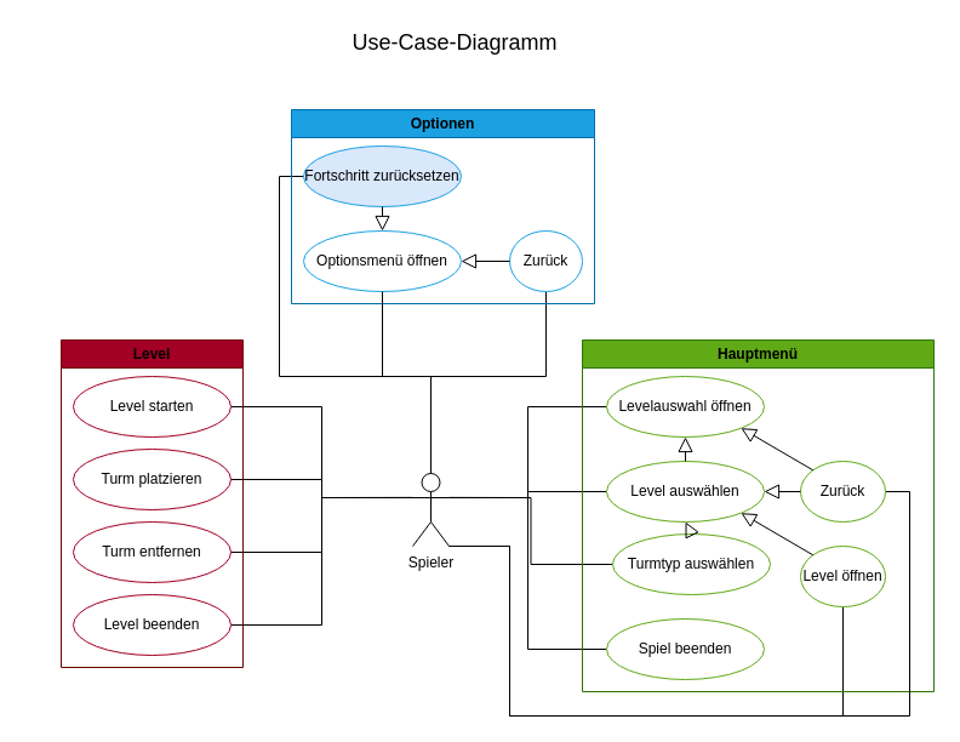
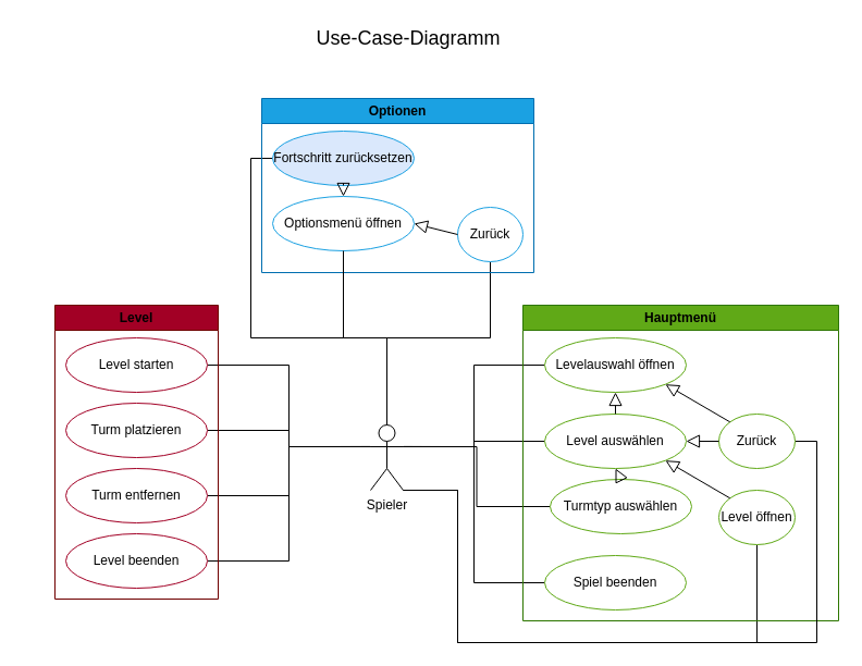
  <mxCell id="0" />
  <mxCell id="1" parent="0" />
  <mxCell id="2" style="edgeStyle=orthogonalEdgeStyle;rounded=0;orthogonalLoop=1;jettySize=auto;html=1;exitX=1;exitY=0.333;exitDx=0;exitDy=0;exitPerimeter=0;entryX=0;entryY=0.5;entryDx=0;entryDy=0;endArrow=none;endFill=0;" parent="1" source="13" target="15" edge="1"><mxGeometry relative="1" as="geometry" /></mxCell>
  <mxCell id="3" style="edgeStyle=orthogonalEdgeStyle;rounded=0;orthogonalLoop=1;jettySize=auto;html=1;exitX=1;exitY=0.333;exitDx=0;exitDy=0;exitPerimeter=0;entryX=0;entryY=0.5;entryDx=0;entryDy=0;endArrow=none;endFill=0;" parent="1" source="13" target="16" edge="1"><mxGeometry relative="1" as="geometry" /></mxCell>
  <mxCell id="4" style="edgeStyle=orthogonalEdgeStyle;rounded=0;orthogonalLoop=1;jettySize=auto;html=1;exitX=1;exitY=0.333;exitDx=0;exitDy=0;exitPerimeter=0;entryX=0;entryY=0.5;entryDx=0;entryDy=0;endArrow=none;endFill=0;" parent="1" source="13" target="17" edge="1"><mxGeometry relative="1" as="geometry" /></mxCell>
  <mxCell id="5" style="edgeStyle=orthogonalEdgeStyle;rounded=0;orthogonalLoop=1;jettySize=auto;html=1;exitX=1;exitY=0.333;exitDx=0;exitDy=0;exitPerimeter=0;entryX=0;entryY=0.5;entryDx=0;entryDy=0;endArrow=none;endFill=0;" parent="1" source="13" target="18" edge="1"><mxGeometry relative="1" as="geometry" /></mxCell>
  <mxCell id="6" style="edgeStyle=orthogonalEdgeStyle;rounded=0;orthogonalLoop=1;jettySize=auto;html=1;exitX=1;exitY=1;exitDx=0;exitDy=0;exitPerimeter=0;entryX=0.5;entryY=1;entryDx=0;entryDy=0;endArrow=none;endFill=0;" parent="1" source="13" target="21" edge="1"><mxGeometry relative="1" as="geometry"><Array as="points"><mxPoint x="420" y="450" /><mxPoint x="420" y="590" /><mxPoint x="695" y="590" /></Array></mxGeometry></mxCell>
  <mxCell id="7" style="edgeStyle=orthogonalEdgeStyle;rounded=0;orthogonalLoop=1;jettySize=auto;html=1;exitX=0.5;exitY=0;exitDx=0;exitDy=0;exitPerimeter=0;entryX=0.5;entryY=1;entryDx=0;entryDy=0;endArrow=none;endFill=0;" parent="1" source="13" target="34" edge="1"><mxGeometry relative="1" as="geometry"><Array as="points"><mxPoint x="355" y="310" /><mxPoint x="450" y="310" /></Array></mxGeometry></mxCell>
  <mxCell id="8" style="edgeStyle=orthogonalEdgeStyle;rounded=0;orthogonalLoop=1;jettySize=auto;html=1;exitX=0.5;exitY=0;exitDx=0;exitDy=0;exitPerimeter=0;entryX=0;entryY=0.5;entryDx=0;entryDy=0;endArrow=none;endFill=0;" parent="1" source="13" target="36" edge="1"><mxGeometry relative="1" as="geometry"><Array as="points"><mxPoint x="355" y="310" /><mxPoint x="230" y="310" /><mxPoint x="230" y="145" /></Array></mxGeometry></mxCell>
  <mxCell id="9" style="edgeStyle=orthogonalEdgeStyle;rounded=0;orthogonalLoop=1;jettySize=auto;html=1;exitX=0;exitY=0.333;exitDx=0;exitDy=0;exitPerimeter=0;entryX=1;entryY=0.5;entryDx=0;entryDy=0;endArrow=none;endFill=0;" parent="1" source="13" target="28" edge="1"><mxGeometry relative="1" as="geometry" /></mxCell>
  <mxCell id="10" style="edgeStyle=orthogonalEdgeStyle;rounded=0;orthogonalLoop=1;jettySize=auto;html=1;exitX=0;exitY=0.333;exitDx=0;exitDy=0;exitPerimeter=0;entryX=1;entryY=0.5;entryDx=0;entryDy=0;endArrow=none;endFill=0;" parent="1" source="13" target="29" edge="1"><mxGeometry relative="1" as="geometry" /></mxCell>
  <mxCell id="11" style="edgeStyle=orthogonalEdgeStyle;rounded=0;orthogonalLoop=1;jettySize=auto;html=1;exitX=0;exitY=0.333;exitDx=0;exitDy=0;exitPerimeter=0;entryX=1;entryY=0.5;entryDx=0;entryDy=0;endArrow=none;endFill=0;" parent="1" source="13" target="30" edge="1"><mxGeometry relative="1" as="geometry" /></mxCell>
  <mxCell id="12" style="edgeStyle=orthogonalEdgeStyle;rounded=0;orthogonalLoop=1;jettySize=auto;html=1;exitX=0;exitY=0.333;exitDx=0;exitDy=0;exitPerimeter=0;entryX=1;entryY=0.5;entryDx=0;entryDy=0;endArrow=none;endFill=0;" parent="1" source="13" target="31" edge="1"><mxGeometry relative="1" as="geometry" /></mxCell>
  <mxCell id="13" value="Spieler" style="shape=umlActor;verticalLabelPosition=bottom;verticalAlign=top;html=1;" parent="1" vertex="1"><mxGeometry x="340" y="390" width="30" height="60" as="geometry" /></mxCell>
  <mxCell id="14" value="Hauptmenü" style="swimlane;whiteSpace=wrap;html=1;fillColor=#60a917;fontColor=#000000;strokeColor=#2D7600;" parent="1" vertex="1"><mxGeometry x="480" y="280" width="290" height="290" as="geometry" /></mxCell>
  <mxCell id="15" value="Levelauswahl öffnen" style="ellipse;whiteSpace=wrap;html=1;strokeColor=#60A917;" parent="14" vertex="1"><mxGeometry x="20" y="30" width="130" height="50" as="geometry" /></mxCell>
  <mxCell id="16" value="Level auswählen" style="ellipse;whiteSpace=wrap;html=1;strokeColor=#60A917;" parent="14" vertex="1"><mxGeometry x="20" y="100" width="130" height="50" as="geometry" /></mxCell>
  <mxCell id="17" value="Turmtyp auswählen" style="ellipse;whiteSpace=wrap;html=1;strokeColor=#60A917;" parent="14" vertex="1"><mxGeometry x="25" y="160" width="130" height="50" as="geometry" /></mxCell>
  <mxCell id="18" value="Spiel beenden" style="ellipse;whiteSpace=wrap;html=1;strokeColor=#60A917;" parent="14" vertex="1"><mxGeometry x="20" y="230" width="130" height="50" as="geometry" /></mxCell>
  <mxCell id="19" style="edgeStyle=orthogonalEdgeStyle;rounded=0;orthogonalLoop=1;jettySize=auto;html=1;exitX=1;exitY=0.5;exitDx=0;exitDy=0;endArrow=none;endFill=0;" parent="14" source="20" edge="1"><mxGeometry relative="1" as="geometry"><mxPoint x="-110" y="170" as="targetPoint" /><Array as="points"><mxPoint x="270" y="125" /><mxPoint x="270" y="310" /><mxPoint x="-60" y="310" /><mxPoint x="-60" y="170" /></Array></mxGeometry></mxCell>
  <mxCell id="20" value="Zurück" style="ellipse;whiteSpace=wrap;html=1;strokeColor=#60A917;" parent="14" vertex="1"><mxGeometry x="180" y="100" width="70" height="50" as="geometry" /></mxCell>
  <mxCell id="21" value="Level öffnen" style="ellipse;whiteSpace=wrap;html=1;strokeColor=#60A917;" parent="14" vertex="1"><mxGeometry x="180" y="170" width="70" height="50" as="geometry" /></mxCell>
  <mxCell id="22" value="" style="endArrow=block;endSize=10;endFill=0;html=1;rounded=0;entryX=0.5;entryY=1;entryDx=0;entryDy=0;exitX=0.5;exitY=0;exitDx=0;exitDy=0;" parent="14" source="17" target="16" edge="1"><mxGeometry y="20" width="160" relative="1" as="geometry"><mxPoint x="-180" y="230" as="sourcePoint" /><mxPoint x="-20" y="230" as="targetPoint" /><mxPoint as="offset" /></mxGeometry></mxCell>
  <mxCell id="23" value="" style="endArrow=block;endSize=10;endFill=0;html=1;rounded=0;entryX=0.5;entryY=1;entryDx=0;entryDy=0;exitX=0.5;exitY=0;exitDx=0;exitDy=0;" parent="14" source="16" target="15" edge="1"><mxGeometry y="20" width="160" relative="1" as="geometry"><mxPoint x="95" y="180" as="sourcePoint" /><mxPoint x="95" y="160" as="targetPoint" /><mxPoint as="offset" /></mxGeometry></mxCell>
  <mxCell id="24" value="" style="endArrow=block;endSize=10;endFill=0;html=1;rounded=0;entryX=1;entryY=0.5;entryDx=0;entryDy=0;exitX=0;exitY=0.5;exitDx=0;exitDy=0;" parent="14" source="20" target="16" edge="1"><mxGeometry y="20" width="160" relative="1" as="geometry"><mxPoint x="95" y="110" as="sourcePoint" /><mxPoint x="95" y="90" as="targetPoint" /><mxPoint as="offset" /></mxGeometry></mxCell>
  <mxCell id="25" value="" style="endArrow=block;endSize=10;endFill=0;html=1;rounded=0;entryX=1;entryY=1;entryDx=0;entryDy=0;exitX=0;exitY=0;exitDx=0;exitDy=0;" parent="14" source="20" target="15" edge="1"><mxGeometry y="20" width="160" relative="1" as="geometry"><mxPoint x="190" y="135" as="sourcePoint" /><mxPoint x="160" y="135" as="targetPoint" /><mxPoint as="offset" /></mxGeometry></mxCell>
  <mxCell id="26" value="" style="endArrow=block;endSize=10;endFill=0;html=1;rounded=0;entryX=1;entryY=1;entryDx=0;entryDy=0;exitX=0;exitY=0;exitDx=0;exitDy=0;" parent="14" source="21" target="16" edge="1"><mxGeometry y="20" width="160" relative="1" as="geometry"><mxPoint x="200" y="145" as="sourcePoint" /><mxPoint x="170" y="145" as="targetPoint" /><mxPoint as="offset" /></mxGeometry></mxCell>
  <mxCell id="27" value="Level" style="swimlane;whiteSpace=wrap;html=1;fillColor=#a20025;fontColor=#000000;strokeColor=#6F0000;" parent="1" vertex="1"><mxGeometry x="50" y="280" width="150" height="270" as="geometry" /></mxCell>
  <mxCell id="28" value="Level starten" style="ellipse;whiteSpace=wrap;html=1;strokeColor=#A20025;" parent="27" vertex="1"><mxGeometry x="10" y="30" width="130" height="50" as="geometry" /></mxCell>
  <mxCell id="29" value="Turm platzieren" style="ellipse;whiteSpace=wrap;html=1;strokeColor=#A20025;" parent="27" vertex="1"><mxGeometry x="10" y="90" width="130" height="50" as="geometry" /></mxCell>
  <mxCell id="30" value="Turm entfernen" style="ellipse;whiteSpace=wrap;html=1;strokeColor=#A20025;" parent="27" vertex="1"><mxGeometry x="10" y="150" width="130" height="50" as="geometry" /></mxCell>
  <mxCell id="31" value="Level beenden" style="ellipse;whiteSpace=wrap;html=1;strokeColor=#A20025;" parent="27" vertex="1"><mxGeometry x="10" y="210" width="130" height="50" as="geometry" /></mxCell>
  <mxCell id="32" value="Optionen" style="swimlane;whiteSpace=wrap;html=1;fillColor=#1ba1e2;fontColor=#000000;strokeColor=#006EAF;" parent="1" vertex="1"><mxGeometry x="240" y="90" width="250" height="160" as="geometry" /></mxCell>
- <mxCell id="33" value="Optionsmenü öffnen" style="ellipse;whiteSpace=wrap;html=1;strokeColor=#1BA1E2;" parent="32" vertex="1"><mxGeometry x="10" y="100" width="130" height="50" as="geometry" /></mxCell>
+ <mxCell id="33" value="Optionsmenü öffnen" style="ellipse;whiteSpace=wrap;html=1;strokeColor=#1BA1E2;" parent="32" vertex="1"><mxGeometry x="10" y="90" width="130" height="50" as="geometry" /></mxCell>
  <mxCell id="34" value="Zurück" style="ellipse;whiteSpace=wrap;html=1;strokeColor=#1BA1E2;" parent="32" vertex="1"><mxGeometry x="180" y="100" width="60" height="50" as="geometry" /></mxCell>
  <mxCell id="35" value="" style="endArrow=block;endSize=10;endFill=0;html=1;rounded=0;entryX=1;entryY=0.5;entryDx=0;entryDy=0;exitX=0;exitY=0.5;exitDx=0;exitDy=0;" parent="32" source="34" target="33" edge="1"><mxGeometry y="20" width="160" relative="1" as="geometry"><mxPoint x="365" y="-170" as="sourcePoint" /><mxPoint x="365" y="-190" as="targetPoint" /><mxPoint as="offset" /></mxGeometry></mxCell>
  <mxCell id="36" value="Fortschritt zurücksetzen" style="ellipse;whiteSpace=wrap;html=1;strokeColor=#1BA1E2;fillColor=#dae8fc;" parent="1" vertex="1"><mxGeometry x="250" y="120" width="130" height="50" as="geometry" /></mxCell>
  <mxCell id="37" value="" style="endArrow=block;endSize=10;endFill=0;html=1;rounded=0;entryX=0.5;entryY=0;entryDx=0;entryDy=0;exitX=0.5;exitY=1;exitDx=0;exitDy=0;" parent="1" source="36" target="33" edge="1"><mxGeometry y="20" width="160" relative="1" as="geometry"><mxPoint x="430" y="155" as="sourcePoint" /><mxPoint x="390" y="155" as="targetPoint" /><mxPoint as="offset" /></mxGeometry></mxCell>
  <mxCell id="38" style="edgeStyle=orthogonalEdgeStyle;rounded=0;orthogonalLoop=1;jettySize=auto;html=1;exitX=0.5;exitY=1;exitDx=0;exitDy=0;entryX=0.5;entryY=0;entryDx=0;entryDy=0;entryPerimeter=0;endArrow=none;endFill=0;" parent="1" source="33" target="13" edge="1"><mxGeometry relative="1" as="geometry"><Array as="points"><mxPoint x="315" y="310" /><mxPoint x="355" y="310" /></Array></mxGeometry></mxCell>
  <mxCell id="39" value="Use-Case-Diagramm" style="text;html=1;strokeColor=none;fillColor=none;align=center;verticalAlign=middle;whiteSpace=wrap;rounded=0;fontSize=18;" vertex="1" parent="1"><mxGeometry x="20" y="20" width="710" height="30" as="geometry" /></mxCell>
